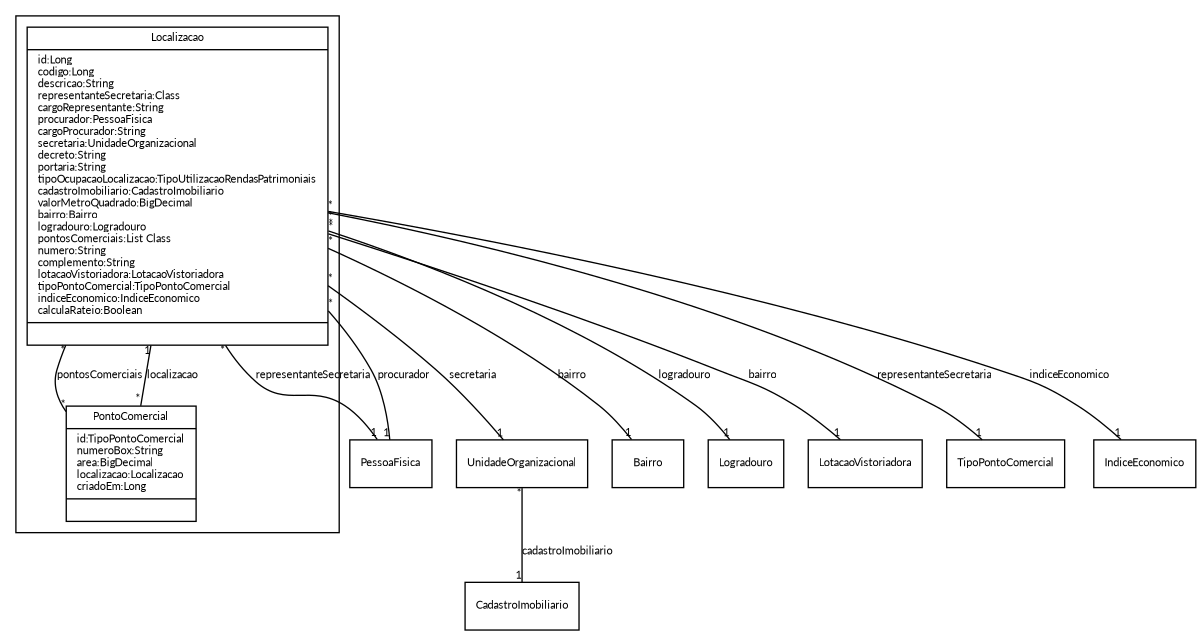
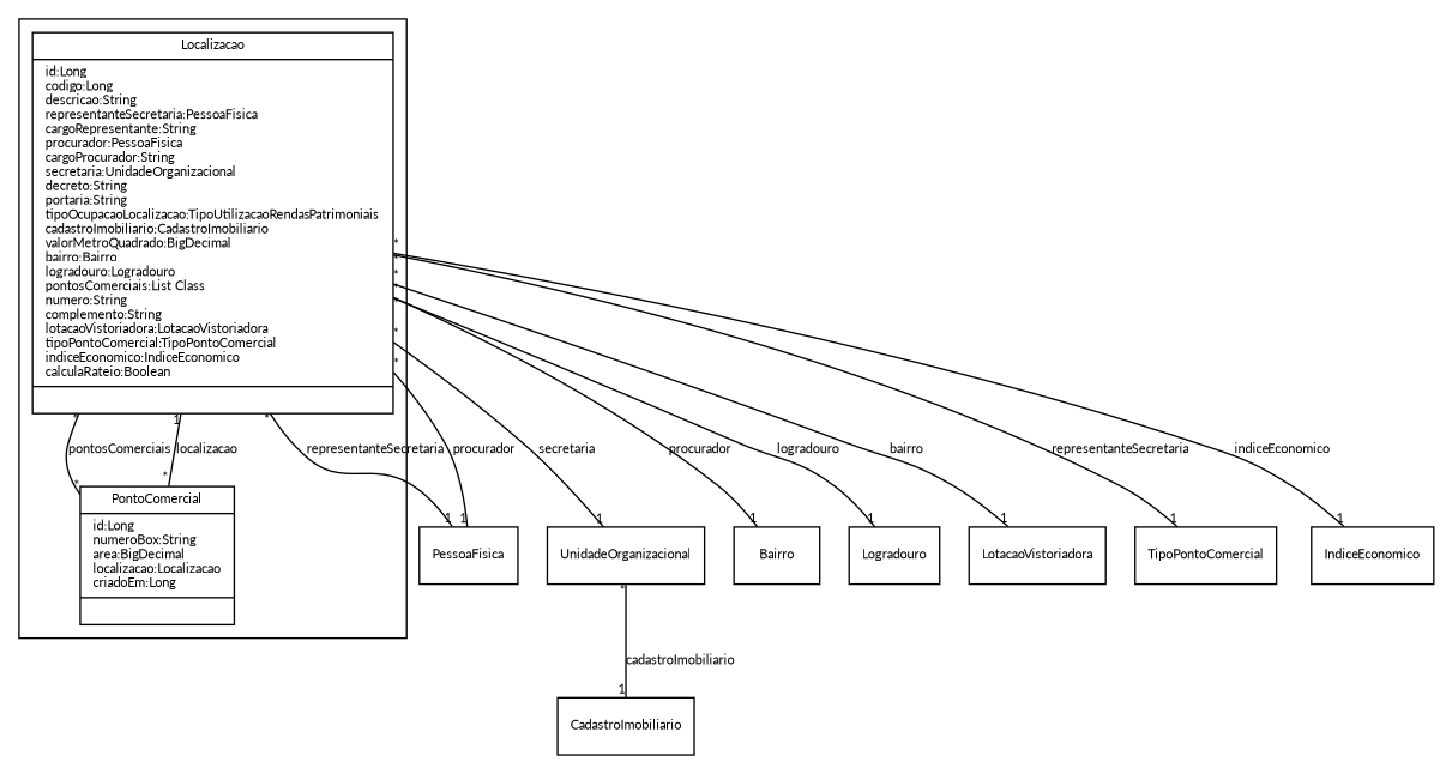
  digraph {
    fontname=Lato
    fontsize=8
    node [fontname=Lato fontsize=8 shape=record]
    edge [arrowhead=none fontname=Lato fontsize=8 headlabel=1 taillabel="*"]
-   n1 [label="{Localizacao|id:Long\lcodigo:Long\ldescricao:String\lrepresentanteSecretaria:Class\lcargoRepresentante:String\lprocurador:PessoaFisica\lcargoProcurador:String\lsecretaria:UnidadeOrganizacional\ldecreto:String\lportaria:String\ltipoOcupacaoLocalizacao:TipoUtilizacaoRendasPatrimoniais\lcadastroImobiliario:CadastroImobiliario\lvalorMetroQuadrado:BigDecimal\lbairro:Bairro\llogradouro:Logradouro\lpontosComerciais:List Class\lnumero:String\lcomplemento:String\llotacaoVistoriadora:LotacaoVistoriadora\ltipoPontoComercial:TipoPontoComercial\lindiceEconomico:IndiceEconomico\lcalculaRateio:Boolean\l|\l}"]
-   n2 [label="{PontoComercial|id:TipoPontoComercial\lnumeroBox:String\larea:BigDecimal\llocalizacao:Localizacao\lcriadoEm:Long\l|\l}"]
+   n1 [label="{Localizacao|id:Long\lcodigo:Long\ldescricao:String\lrepresentanteSecretaria:PessoaFisica\lcargoRepresentante:String\lprocurador:PessoaFisica\lcargoProcurador:String\lsecretaria:UnidadeOrganizacional\ldecreto:String\lportaria:String\ltipoOcupacaoLocalizacao:TipoUtilizacaoRendasPatrimoniais\lcadastroImobiliario:CadastroImobiliario\lvalorMetroQuadrado:BigDecimal\lbairro:Bairro\llogradouro:Logradouro\lpontosComerciais:List Class\lnumero:String\lcomplemento:String\llotacaoVistoriadora:LotacaoVistoriadora\ltipoPontoComercial:TipoPontoComercial\lindiceEconomico:IndiceEconomico\lcalculaRateio:Boolean\l|\l}"]
+   n2 [label="{PontoComercial|id:Long\lnumeroBox:String\larea:BigDecimal\llocalizacao:Localizacao\lcriadoEm:Long\l|\l}"]
    PessoaFisica
    UnidadeOrganizacional
    Bairro
    Logradouro
    LotacaoVistoriadora
    TipoPontoComercial
    IndiceEconomico
    CadastroImobiliario
    subgraph cluster_1 {
      n1
      n2
    }
    n1 -> n2 [headlabel="*" label=pontosComerciais]
    n1 -> PessoaFisica [label=representanteSecretaria]
    n1 -> PessoaFisica [label=procurador]
    n1 -> UnidadeOrganizacional [label=secretaria]
-   n1 -> Bairro [label=bairro]
+   n1 -> Bairro [label=procurador]
    n1 -> Logradouro [label=logradouro]
    n1 -> LotacaoVistoriadora [label=bairro]
    n1 -> TipoPontoComercial [label=representanteSecretaria]
    n1 -> IndiceEconomico [label=indiceEconomico]
    n2 -> n1 [label=localizacao]
    UnidadeOrganizacional -> CadastroImobiliario [label=cadastroImobiliario]
  }
